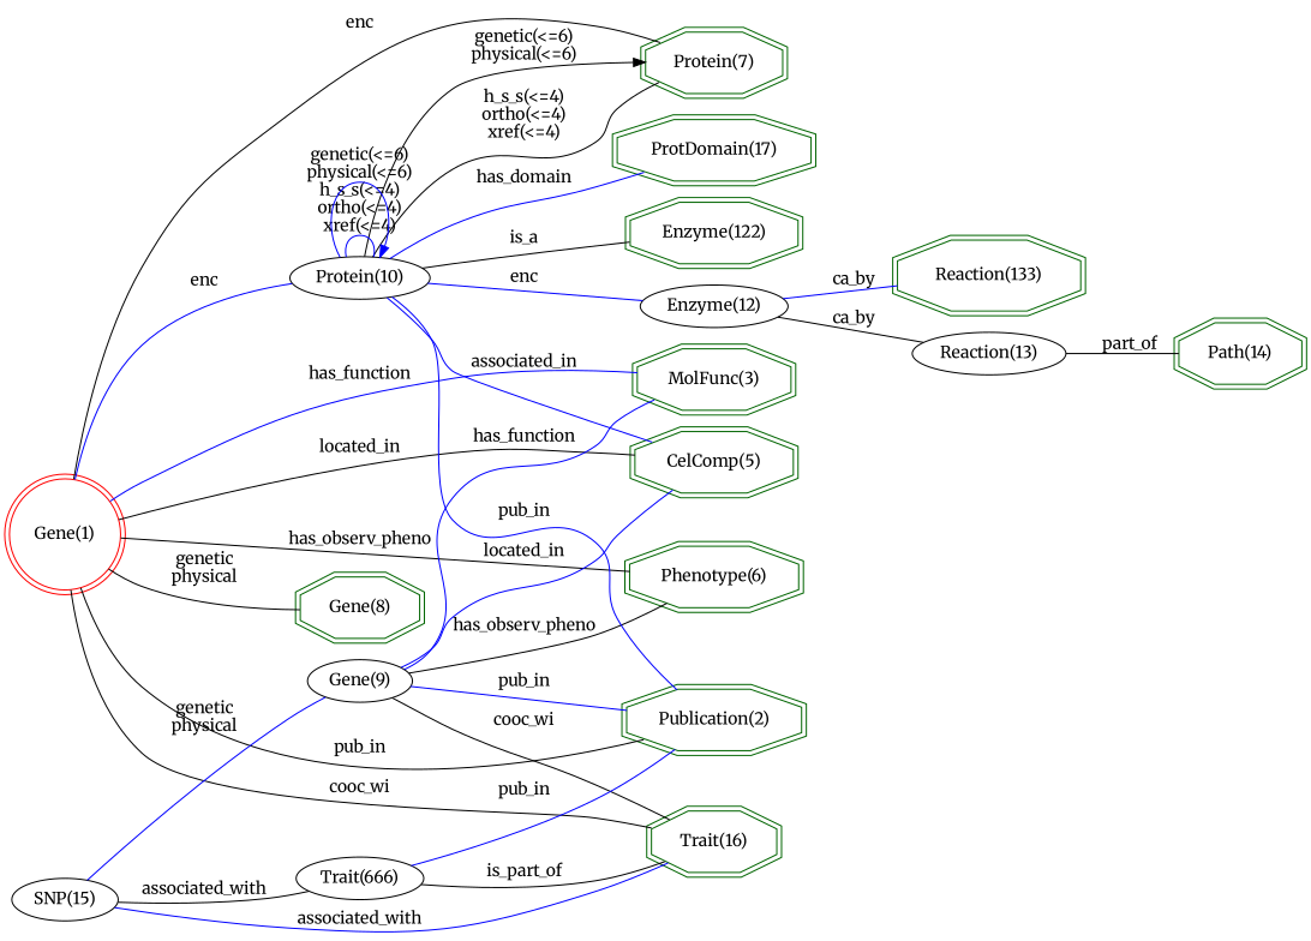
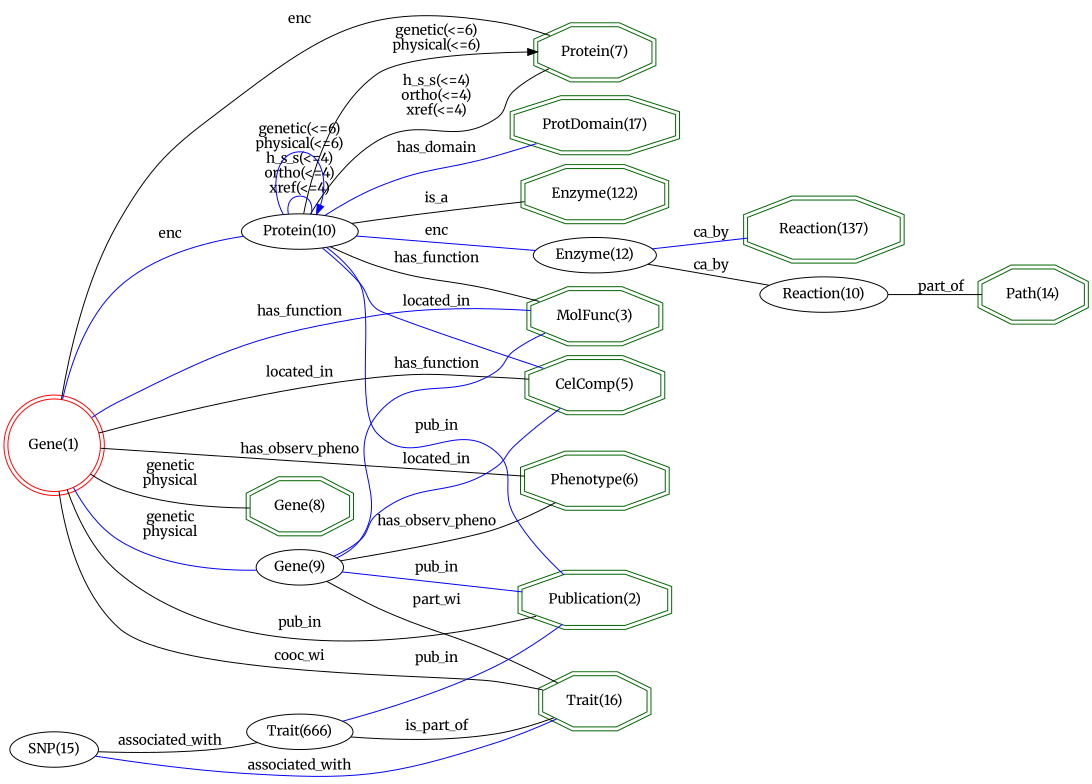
  digraph {
    fontname=Merriweather
    rankdir=LR
    node [color=darkgreen fontname=Merriweather shape=doubleoctagon]
    edge [arrowhead=none color=black fontname=Merriweather]
    "MolFunc(3)" [height=0.61111 width=1.7]
    "Path(14)" [height=0.61111 width=1.3307]
    "Trait(16)" [height=0.61111 width=1.3655]
    "Gene(8)" [height=0.61111 width=1.286]
-   "Reaction(133)" [height=0.61111 width=1.9359]
+   "Reaction(133)" [height=0.61111 width=1.9359 label="Reaction(137)"]
    "Phenotype(6)" [height=0.61111 width=1.8475]
    "CelComp(5)" [height=0.61111 width=1.7443]
    "Publication(2)" [height=0.61111 width=1.9362]
    "Protein(7)" [height=0.61111 width=1.4931]
    "ProtDomain(17)" [height=0.61111 width=2.1578]
    "Enzyme(122)" [height=0.61111 width=1.8621]
    "Gene(1)" [color=red height=1.1966 shape=doublecircle width=1.1966]
    "Gene(9)" [height=0.5 width=1.0855 color="" shape=""]
    "Protein(10)" [height=0.5 width=1.3996 color="" shape=""]
    "Enzyme(12)" [height=0.5 width=1.4949 color="" shape=""]
    "SNP(15)" [height=0.5 width=1.1406 color="" shape=""]
    n17 [height=0.5 label="Trait(666)" width=1.2817 color="" shape=""]
-   "Reaction(13)" [height=0.5 width=1.5631 color="" shape=""]
+   "Reaction(13)" [height=0.5 width=1.5631 label="Reaction(10)" color="" shape=""]
    "Gene(1)" -> "MolFunc(3)" [color=blue label=has_function]
    "Gene(1)" -> "Trait(16)" [label=cooc_wi]
    "Gene(1)" -> "Gene(8)" [label="genetic\nphysical"]
    "Gene(1)" -> "Phenotype(6)" [label=has_observ_pheno]
    "Gene(1)" -> "CelComp(5)" [label=located_in]
    "Gene(1)" -> "Publication(2)" [label=pub_in]
    "Gene(1)" -> "Protein(7)" [label=enc]
-   "SNP(15)" -> "Gene(9)" [color=blue label="genetic\nphysical"]
+   "Gene(1)" -> "Gene(9)" [color=blue label="genetic\nphysical"]
    "Gene(1)" -> "Protein(10)" [color=blue label=enc]
    "Gene(9)" -> "MolFunc(3)" [color=blue label=has_function]
-   "Gene(9)" -> "Trait(16)" [label=cooc_wi]
+   "Gene(9)" -> "Trait(16)" [label=part_wi]
    "Gene(9)" -> "Phenotype(6)" [label=has_observ_pheno]
    "Gene(9)" -> "CelComp(5)" [color=blue label=located_in]
    "Gene(9)" -> "Publication(2)" [color=blue label=pub_in]
-   "Protein(10)" -> "CelComp(5)" [color=blue label=associated_in]
+   "Protein(10)" -> "MolFunc(3)" [label=has_function]
+   "Protein(10)" -> "CelComp(5)" [color=blue label=located_in]
    "Protein(10)" -> "Publication(2)" [color=blue label=pub_in]
    "Protein(10)" -> "Protein(7)" [label="h_s_s(<=4)\northo(<=4)\nxref(<=4)"]
    "Protein(10)" -> "Protein(7)" [arrowhead=normal label="genetic(<=6)\nphysical(<=6)"]
    "Protein(10)" -> "ProtDomain(17)" [color=blue label=has_domain]
    "Protein(10)" -> "Enzyme(122)" [label=is_a]
    "Protein(10)" -> "Protein(10)" [color=blue label="h_s_s(<=4)\northo(<=4)\nxref(<=4)"]
    "Protein(10)" -> "Protein(10)" [arrowhead=normal color=blue label="genetic(<=6)\nphysical(<=6)"]
    "Protein(10)" -> "Enzyme(12)" [color=blue label=enc]
    "Enzyme(12)" -> "Reaction(133)" [color=blue label=ca_by]
    "Enzyme(12)" -> "Reaction(13)" [label=ca_by]
    "SNP(15)" -> "Trait(16)" [color=blue label=associated_with]
    "SNP(15)" -> n17 [label=associated_with]
    n17 -> "Trait(16)" [label=is_part_of]
    n17 -> "Publication(2)" [color=blue label=pub_in]
    "Reaction(13)" -> "Path(14)" [label=part_of]
  }
